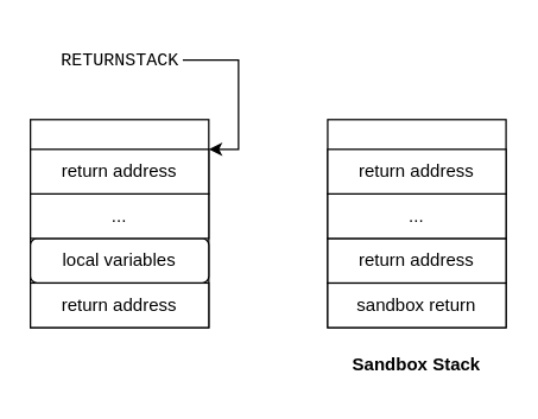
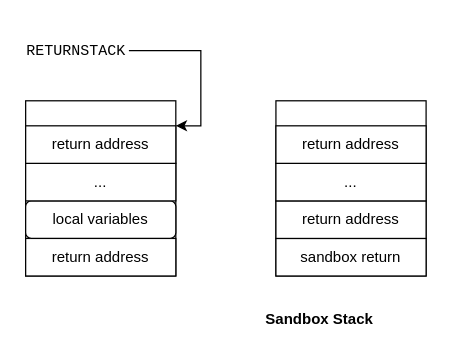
  <mxCell id="0" />
  <mxCell id="1" parent="0" />
  <mxCell id="2" value="" style="rounded=0;whiteSpace=wrap;html=1;" vertex="1" parent="1"><mxGeometry x="20" y="80" width="120" height="140" as="geometry" /></mxCell>
  <mxCell id="3" value="return address" style="rounded=0;whiteSpace=wrap;html=1;" vertex="1" parent="1"><mxGeometry x="20" y="190" width="120" height="30" as="geometry" /></mxCell>
  <mxCell id="4" value="local variables" style="whiteSpace=wrap;html=1;rounded=1;" vertex="1" parent="1"><mxGeometry x="20" y="160" width="120" height="30" as="geometry" /></mxCell>
  <mxCell id="5" value="..." style="rounded=0;whiteSpace=wrap;html=1;" vertex="1" parent="1"><mxGeometry x="20" y="130" width="120" height="30" as="geometry" /></mxCell>
  <mxCell id="6" value="return address" style="rounded=0;whiteSpace=wrap;html=1;" vertex="1" parent="1"><mxGeometry x="20" y="100" width="120" height="30" as="geometry" /></mxCell>
  <mxCell id="7" value="" style="rounded=0;whiteSpace=wrap;html=1;" vertex="1" parent="1"><mxGeometry x="220" y="80" width="120" height="140" as="geometry" /></mxCell>
- <mxCell id="8" value="&lt;b&gt;Sandbox Stack&lt;br&gt;&lt;/b&gt;" style="text;html=1;align=center;verticalAlign=middle;whiteSpace=wrap;rounded=0;" vertex="1" parent="1"><mxGeometry x="230" y="230" width="100" height="30" as="geometry" /></mxCell>
+ <mxCell id="8" value="&lt;b&gt;Sandbox Stack&lt;br&gt;&lt;/b&gt;" style="text;html=1;align=center;verticalAlign=middle;whiteSpace=wrap;rounded=0;" vertex="1" parent="1"><mxGeometry x="205" y="240" width="100" height="30" as="geometry" /></mxCell>
  <mxCell id="9" value="sandbox return" style="rounded=0;whiteSpace=wrap;html=1;" vertex="1" parent="1"><mxGeometry x="220" y="190" width="120" height="30" as="geometry" /></mxCell>
  <mxCell id="10" value="return address" style="rounded=0;whiteSpace=wrap;html=1;" vertex="1" parent="1"><mxGeometry x="220" y="160" width="120" height="30" as="geometry" /></mxCell>
  <mxCell id="11" value="..." style="rounded=0;whiteSpace=wrap;html=1;" vertex="1" parent="1"><mxGeometry x="220" y="130" width="120" height="30" as="geometry" /></mxCell>
  <mxCell id="12" value="return address" style="rounded=0;whiteSpace=wrap;html=1;" vertex="1" parent="1"><mxGeometry x="220" y="100" width="120" height="30" as="geometry" /></mxCell>
  <mxCell id="13" style="edgeStyle=orthogonalEdgeStyle;rounded=0;orthogonalLoop=1;jettySize=auto;html=1;exitX=1;exitY=0.5;exitDx=0;exitDy=0;entryX=1;entryY=0;entryDx=0;entryDy=0;" edge="1" parent="1" source="14" target="6"><mxGeometry relative="1" as="geometry"><Array as="points"><mxPoint x="160" y="40" /><mxPoint x="160" y="100" /></Array></mxGeometry></mxCell>
- <mxCell id="14" value="&lt;font face=&quot;Courier New&quot;&gt;RETURNSTACK&lt;/font&gt;" style="text;html=1;align=center;verticalAlign=middle;whiteSpace=wrap;rounded=0;" vertex="1" parent="1"><mxGeometry x="37.5" y="20" width="85" height="40" as="geometry" /></mxCell>
+ <mxCell id="14" value="&lt;font face=&quot;Courier New&quot;&gt;RETURNSTACK&lt;/font&gt;" style="text;html=1;align=center;verticalAlign=middle;whiteSpace=wrap;rounded=0;" vertex="1" parent="1"><mxGeometry x="17.5" y="20" width="85" height="40" as="geometry" /></mxCell>
